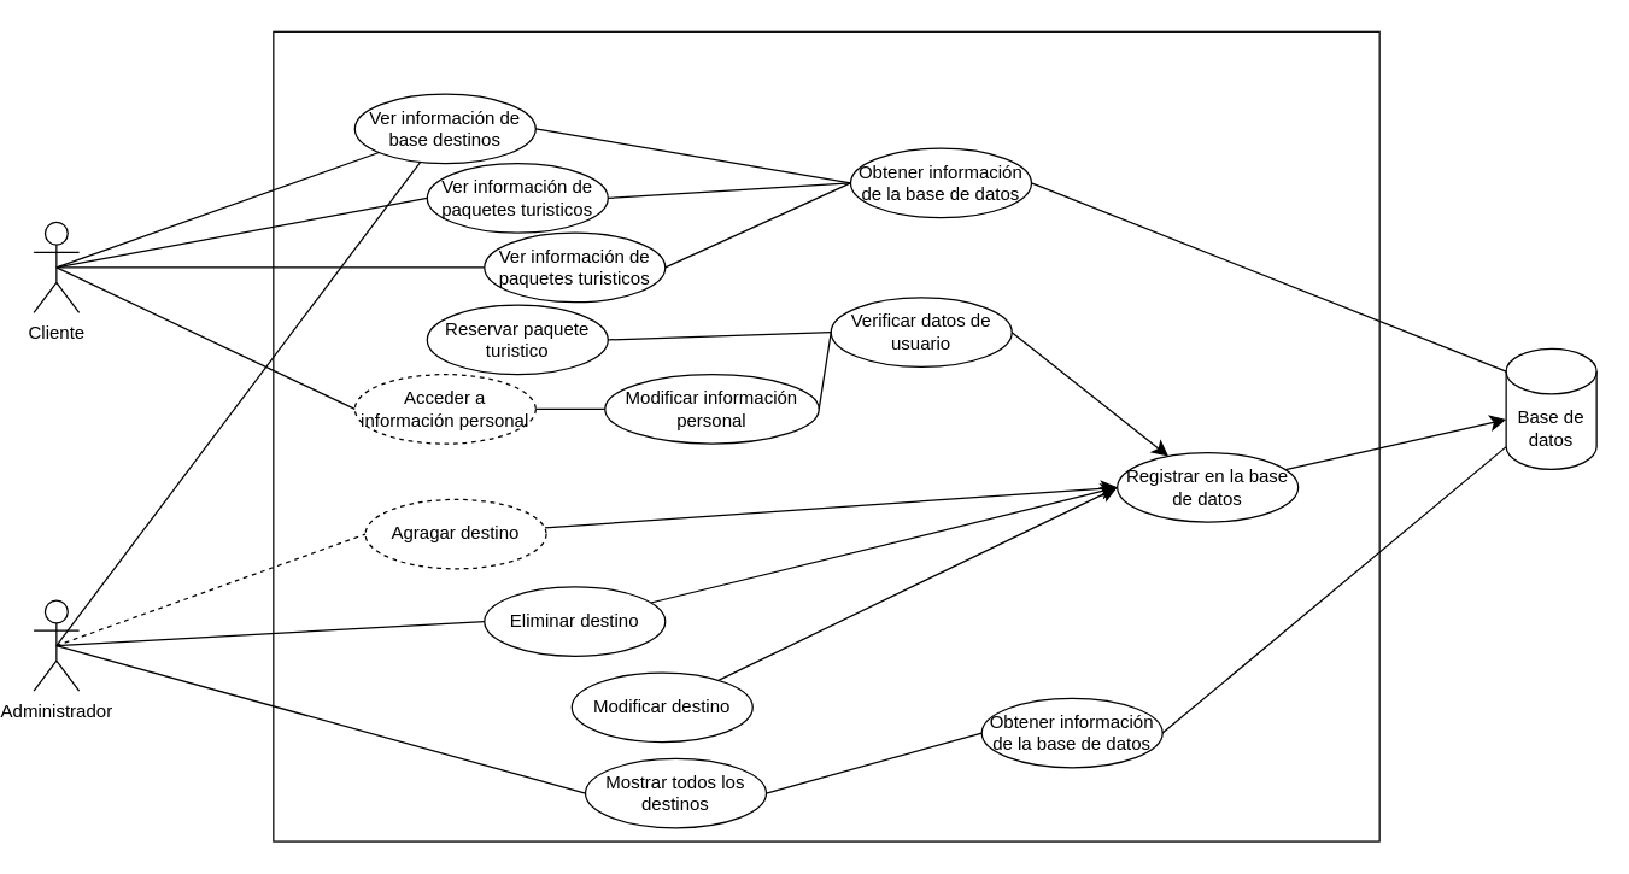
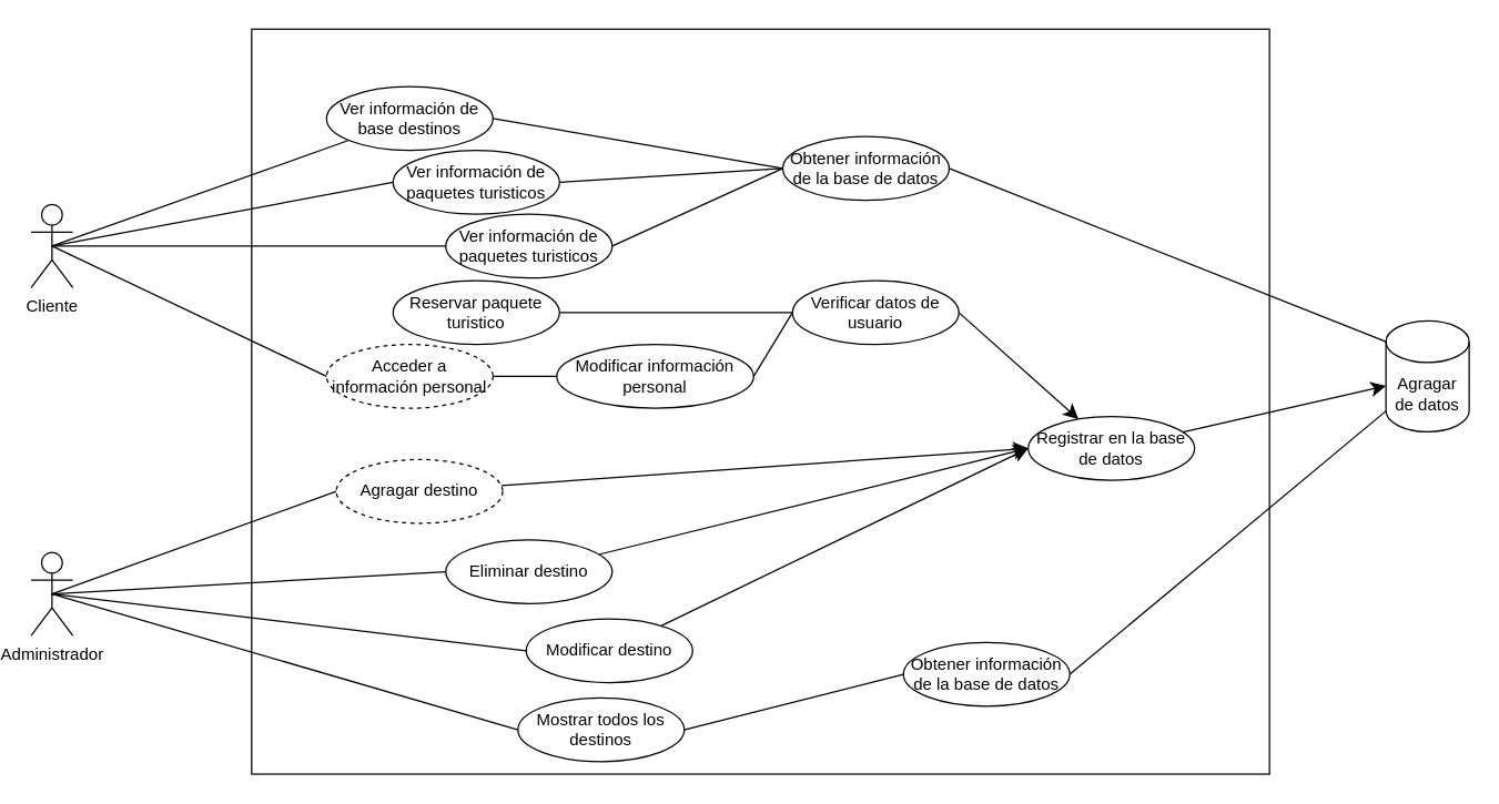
  <mxCell id="0" />
  <mxCell id="1" parent="0" />
  <mxCell id="2" value="" style="rounded=0;whiteSpace=wrap;html=1;" vertex="1" parent="1"><mxGeometry x="179" y="20.5" width="734" height="537.5" as="geometry" /></mxCell>
  <mxCell id="3" value="Cliente" style="shape=umlActor;verticalLabelPosition=bottom;verticalAlign=top;html=1;outlineConnect=0;" vertex="1" parent="1"><mxGeometry x="20" y="147" width="30" height="60" as="geometry" /></mxCell>
  <mxCell id="4" value="Ver información de base destinos" style="ellipse;whiteSpace=wrap;html=1;" vertex="1" parent="1"><mxGeometry x="233" y="62" width="120" height="46" as="geometry" /></mxCell>
  <mxCell id="5" value="" style="endArrow=none;html=1;rounded=0;fontSize=12;startSize=8;endSize=8;curved=1;exitX=0.5;exitY=0.5;exitDx=0;exitDy=0;exitPerimeter=0;" edge="1" parent="1" source="3" target="4"><mxGeometry width="50" height="50" relative="1" as="geometry"><mxPoint x="295" y="347" as="sourcePoint" /><mxPoint x="345" y="297" as="targetPoint" /></mxGeometry></mxCell>
  <mxCell id="6" value="Ver información de paquetes turisticos" style="ellipse;whiteSpace=wrap;html=1;" vertex="1" parent="1"><mxGeometry x="281" y="108" width="120" height="46" as="geometry" /></mxCell>
  <mxCell id="7" value="" style="endArrow=none;html=1;rounded=0;fontSize=12;startSize=8;endSize=8;curved=1;exitX=0.5;exitY=0.5;exitDx=0;exitDy=0;exitPerimeter=0;entryX=0;entryY=0.5;entryDx=0;entryDy=0;" edge="1" parent="1" source="3" target="6"><mxGeometry width="50" height="50" relative="1" as="geometry"><mxPoint x="284" y="413" as="sourcePoint" /><mxPoint x="334" y="363" as="targetPoint" /></mxGeometry></mxCell>
  <mxCell id="8" value="Ver información de paquetes turisticos" style="ellipse;whiteSpace=wrap;html=1;" vertex="1" parent="1"><mxGeometry x="319" y="154" width="120" height="46" as="geometry" /></mxCell>
  <mxCell id="9" value="" style="endArrow=none;html=1;rounded=0;fontSize=12;startSize=8;endSize=8;curved=1;exitX=0.5;exitY=0.5;exitDx=0;exitDy=0;exitPerimeter=0;entryX=0;entryY=0.5;entryDx=0;entryDy=0;" edge="1" parent="1" source="3" target="8"><mxGeometry width="50" height="50" relative="1" as="geometry"><mxPoint x="432" y="310" as="sourcePoint" /><mxPoint x="482" y="260" as="targetPoint" /></mxGeometry></mxCell>
  <mxCell id="10" value="Reservar paquete turistico" style="ellipse;whiteSpace=wrap;html=1;" vertex="1" parent="1"><mxGeometry x="281" y="202" width="120" height="46" as="geometry" /></mxCell>
  <mxCell id="11" value="Acceder a información personal" style="ellipse;whiteSpace=wrap;html=1;dashed=1;" vertex="1" parent="1"><mxGeometry x="233" y="248" width="120" height="46" as="geometry" /></mxCell>
  <mxCell id="12" value="" style="endArrow=none;html=1;rounded=0;fontSize=12;startSize=8;endSize=8;curved=1;exitX=0.5;exitY=0.5;exitDx=0;exitDy=0;exitPerimeter=0;entryX=0;entryY=0.5;entryDx=0;entryDy=0;" edge="1" parent="1" source="3" target="11"><mxGeometry width="50" height="50" relative="1" as="geometry"><mxPoint x="193" y="436" as="sourcePoint" /><mxPoint x="243" y="386" as="targetPoint" /></mxGeometry></mxCell>
  <mxCell id="13" style="edgeStyle=none;curved=1;rounded=0;orthogonalLoop=1;jettySize=auto;html=1;fontSize=12;startSize=8;endSize=8;exitX=1;exitY=0.5;exitDx=0;exitDy=0;" edge="1" parent="1" source="14" target="19"><mxGeometry relative="1" as="geometry" /></mxCell>
- <mxCell id="14" value="Verificar datos de usuario" style="ellipse;whiteSpace=wrap;html=1;" vertex="1" parent="1"><mxGeometry x="549" y="197" width="120" height="46" as="geometry" /></mxCell>
+ <mxCell id="14" value="Verificar datos de usuario" style="ellipse;whiteSpace=wrap;html=1;" vertex="1" parent="1"><mxGeometry x="569" y="202" width="120" height="46" as="geometry" /></mxCell>
  <mxCell id="15" value="" style="endArrow=none;html=1;rounded=0;fontSize=12;startSize=8;endSize=8;curved=1;exitX=1;exitY=0.5;exitDx=0;exitDy=0;entryX=0;entryY=0.5;entryDx=0;entryDy=0;" edge="1" parent="1" source="11" target="20"><mxGeometry width="50" height="50" relative="1" as="geometry"><mxPoint x="435" y="416" as="sourcePoint" /><mxPoint x="485" y="366" as="targetPoint" /></mxGeometry></mxCell>
  <mxCell id="16" value="" style="endArrow=none;html=1;rounded=0;fontSize=12;startSize=8;endSize=8;curved=1;entryX=1;entryY=0.5;entryDx=0;entryDy=0;exitX=0;exitY=0.5;exitDx=0;exitDy=0;" edge="1" parent="1" source="14" target="10"><mxGeometry width="50" height="50" relative="1" as="geometry"><mxPoint x="486" y="416" as="sourcePoint" /><mxPoint x="536" y="366" as="targetPoint" /></mxGeometry></mxCell>
- <mxCell id="17" value="Base de datos" style="shape=cylinder3;whiteSpace=wrap;html=1;boundedLbl=1;backgroundOutline=1;size=15;" vertex="1" parent="1"><mxGeometry x="997" y="231" width="60" height="80" as="geometry" /></mxCell>
+ <mxCell id="17" value="Agragar de datos" style="shape=cylinder3;whiteSpace=wrap;html=1;boundedLbl=1;backgroundOutline=1;size=15;" vertex="1" parent="1"><mxGeometry x="997" y="231" width="60" height="80" as="geometry" /></mxCell>
  <mxCell id="18" style="edgeStyle=none;curved=1;rounded=0;orthogonalLoop=1;jettySize=auto;html=1;fontSize=12;startSize=8;endSize=8;" edge="1" parent="1" source="19" target="17"><mxGeometry relative="1" as="geometry" /></mxCell>
  <mxCell id="19" value="Registrar en la base de datos" style="ellipse;whiteSpace=wrap;html=1;" vertex="1" parent="1"><mxGeometry x="739" y="300" width="120" height="46" as="geometry" /></mxCell>
  <mxCell id="20" value="Modificar información personal" style="ellipse;whiteSpace=wrap;html=1;" vertex="1" parent="1"><mxGeometry x="399" y="248" width="142" height="46" as="geometry" /></mxCell>
  <mxCell id="21" value="" style="endArrow=none;html=1;rounded=0;fontSize=12;startSize=8;endSize=8;curved=1;exitX=1;exitY=0.5;exitDx=0;exitDy=0;entryX=0;entryY=0.5;entryDx=0;entryDy=0;" edge="1" parent="1" source="20" target="14"><mxGeometry width="50" height="50" relative="1" as="geometry"><mxPoint x="609" y="384" as="sourcePoint" /><mxPoint x="659" y="334" as="targetPoint" /></mxGeometry></mxCell>
  <mxCell id="22" value="Administrador" style="shape=umlActor;verticalLabelPosition=bottom;verticalAlign=top;html=1;outlineConnect=0;" vertex="1" parent="1"><mxGeometry x="20" y="398" width="30" height="60" as="geometry" /></mxCell>
  <mxCell id="23" style="edgeStyle=none;curved=1;rounded=0;orthogonalLoop=1;jettySize=auto;html=1;entryX=0;entryY=0.5;entryDx=0;entryDy=0;fontSize=12;startSize=8;endSize=8;" edge="1" parent="1" source="24" target="19"><mxGeometry relative="1" as="geometry" /></mxCell>
  <mxCell id="24" value="Agragar destino" style="ellipse;whiteSpace=wrap;html=1;dashed=1;" vertex="1" parent="1"><mxGeometry x="240" y="331" width="120" height="46" as="geometry" /></mxCell>
  <mxCell id="25" style="edgeStyle=none;curved=1;rounded=0;orthogonalLoop=1;jettySize=auto;html=1;entryX=0;entryY=0.5;entryDx=0;entryDy=0;fontSize=12;startSize=8;endSize=8;" edge="1" parent="1" source="26" target="19"><mxGeometry relative="1" as="geometry" /></mxCell>
  <mxCell id="26" value="Eliminar destino" style="ellipse;whiteSpace=wrap;html=1;" vertex="1" parent="1"><mxGeometry x="319" y="389" width="120" height="46" as="geometry" /></mxCell>
  <mxCell id="27" style="edgeStyle=none;curved=1;rounded=0;orthogonalLoop=1;jettySize=auto;html=1;entryX=0;entryY=0.5;entryDx=0;entryDy=0;fontSize=12;startSize=8;endSize=8;" edge="1" parent="1" source="28" target="19"><mxGeometry relative="1" as="geometry" /></mxCell>
  <mxCell id="28" value="Modificar destino" style="ellipse;whiteSpace=wrap;html=1;" vertex="1" parent="1"><mxGeometry x="377" y="446" width="120" height="46" as="geometry" /></mxCell>
- <mxCell id="29" value="" style="endArrow=none;html=1;rounded=0;fontSize=12;startSize=8;endSize=8;curved=1;exitX=0.5;exitY=0.5;exitDx=0;exitDy=0;exitPerimeter=0;entryX=0;entryY=0.5;entryDx=0;entryDy=0;dashed=1;" edge="1" parent="1" source="22" target="24"><mxGeometry width="50" height="50" relative="1" as="geometry"><mxPoint x="237" y="472" as="sourcePoint" /><mxPoint x="287" y="422" as="targetPoint" /></mxGeometry></mxCell>
+ <mxCell id="29" value="" style="endArrow=none;html=1;rounded=0;fontSize=12;startSize=8;endSize=8;curved=1;exitX=0.5;exitY=0.5;exitDx=0;exitDy=0;exitPerimeter=0;entryX=0;entryY=0.5;entryDx=0;entryDy=0;" edge="1" parent="1" source="22" target="24"><mxGeometry width="50" height="50" relative="1" as="geometry"><mxPoint x="237" y="472" as="sourcePoint" /><mxPoint x="287" y="422" as="targetPoint" /></mxGeometry></mxCell>
  <mxCell id="30" value="" style="endArrow=none;html=1;rounded=0;fontSize=12;startSize=8;endSize=8;curved=1;exitX=0.5;exitY=0.5;exitDx=0;exitDy=0;exitPerimeter=0;entryX=0;entryY=0.5;entryDx=0;entryDy=0;" edge="1" parent="1" source="22" target="26"><mxGeometry width="50" height="50" relative="1" as="geometry"><mxPoint x="76" y="427" as="sourcePoint" /><mxPoint x="291" y="418" as="targetPoint" /></mxGeometry></mxCell>
- <mxCell id="31" value="" style="endArrow=none;html=1;rounded=0;fontSize=12;startSize=8;endSize=8;curved=1;exitX=0.5;exitY=0.5;exitDx=0;exitDy=0;exitPerimeter=0;" edge="1" parent="1" source="22" target="4"><mxGeometry width="50" height="50" relative="1" as="geometry"><mxPoint y="498" as="sourcePoint" x="274" /><mxPoint x="324" y="448" as="targetPoint" /></mxGeometry></mxCell>
+ <mxCell id="31" value="" style="endArrow=none;html=1;rounded=0;fontSize=12;startSize=8;endSize=8;curved=1;exitX=0.5;exitY=0.5;exitDx=0;exitDy=0;exitPerimeter=0;entryX=0;entryY=0.5;entryDx=0;entryDy=0;" edge="1" parent="1" source="22" target="28"><mxGeometry width="50" height="50" relative="1" as="geometry"><mxPoint y="498" as="sourcePoint" x="274" /><mxPoint x="324" y="448" as="targetPoint" /></mxGeometry></mxCell>
  <mxCell id="32" value="Obtener información de la base de datos" style="ellipse;whiteSpace=wrap;html=1;" vertex="1" parent="1"><mxGeometry x="562" y="98" width="120" height="46" as="geometry" /></mxCell>
  <mxCell id="33" value="" style="endArrow=none;html=1;rounded=0;fontSize=12;startSize=8;endSize=8;curved=1;entryX=1;entryY=0.5;entryDx=0;entryDy=0;exitX=0;exitY=0.5;exitDx=0;exitDy=0;" edge="1" parent="1" source="32" target="4"><mxGeometry width="50" height="50" relative="1" as="geometry"><mxPoint x="579" y="235" as="sourcePoint" /><mxPoint x="411" y="235" as="targetPoint" /></mxGeometry></mxCell>
  <mxCell id="34" value="" style="endArrow=none;html=1;rounded=0;fontSize=12;startSize=8;endSize=8;curved=1;entryX=1;entryY=0.5;entryDx=0;entryDy=0;exitX=0;exitY=0.5;exitDx=0;exitDy=0;" edge="1" parent="1" source="32" target="6"><mxGeometry width="50" height="50" relative="1" as="geometry"><mxPoint x="589" y="245" as="sourcePoint" /><mxPoint x="421" y="245" as="targetPoint" /></mxGeometry></mxCell>
  <mxCell id="35" value="" style="endArrow=none;html=1;rounded=0;fontSize=12;startSize=8;endSize=8;curved=1;entryX=1;entryY=0.5;entryDx=0;entryDy=0;exitX=0;exitY=0.5;exitDx=0;exitDy=0;" edge="1" parent="1" source="32" target="8"><mxGeometry width="50" height="50" relative="1" as="geometry"><mxPoint x="599" y="255" as="sourcePoint" /><mxPoint x="431" y="255" as="targetPoint" /></mxGeometry></mxCell>
  <mxCell id="36" value="" style="endArrow=none;html=1;rounded=0;fontSize=12;startSize=8;endSize=8;curved=1;entryX=1;entryY=0.5;entryDx=0;entryDy=0;exitX=0;exitY=0;exitDx=0;exitDy=15;exitPerimeter=0;" edge="1" parent="1" source="17" target="32"><mxGeometry width="50" height="50" relative="1" as="geometry"><mxPoint x="609" y="265" as="sourcePoint" /><mxPoint x="441" y="265" as="targetPoint" /></mxGeometry></mxCell>
- <mxCell id="37" value="Mostrar todos los destinos" style="ellipse;whiteSpace=wrap;html=1;" vertex="1" parent="1"><mxGeometry x="386" y="503" width="120" height="46" as="geometry" /></mxCell>
+ <mxCell id="37" value="Mostrar todos los destinos" style="ellipse;whiteSpace=wrap;html=1;" vertex="1" parent="1"><mxGeometry x="371" y="503" width="120" height="46" as="geometry" /></mxCell>
  <mxCell id="38" value="" style="endArrow=none;html=1;rounded=0;fontSize=12;startSize=8;endSize=8;curved=1;exitX=0.5;exitY=0.5;exitDx=0;exitDy=0;exitPerimeter=0;entryX=0;entryY=0.5;entryDx=0;entryDy=0;" edge="1" parent="1" source="22" target="37"><mxGeometry width="50" height="50" relative="1" as="geometry"><mxPoint x="226" y="550" as="sourcePoint" /><mxPoint x="276" y="500" as="targetPoint" /></mxGeometry></mxCell>
  <mxCell id="39" value="Obtener información de la base de datos" style="ellipse;whiteSpace=wrap;html=1;" vertex="1" parent="1"><mxGeometry x="649" y="463" width="120" height="46" as="geometry" /></mxCell>
  <mxCell id="40" value="" style="endArrow=none;html=1;rounded=0;fontSize=12;startSize=8;endSize=8;curved=1;exitX=1;exitY=0.5;exitDx=0;exitDy=0;entryX=0;entryY=0.5;entryDx=0;entryDy=0;" edge="1" parent="1" source="37" target="39"><mxGeometry width="50" height="50" relative="1" as="geometry"><mxPoint x="693" y="462" as="sourcePoint" /><mxPoint x="743" y="412" as="targetPoint" /></mxGeometry></mxCell>
  <mxCell id="41" value="" style="endArrow=none;html=1;rounded=0;fontSize=12;startSize=8;endSize=8;curved=1;exitX=1;exitY=0.5;exitDx=0;exitDy=0;entryX=0;entryY=1;entryDx=0;entryDy=-15;entryPerimeter=0;" edge="1" parent="1" source="39" target="17"><mxGeometry width="50" height="50" relative="1" as="geometry"><mxPoint x="886" y="483" as="sourcePoint" /><mxPoint x="936" y="433" as="targetPoint" /></mxGeometry></mxCell>
